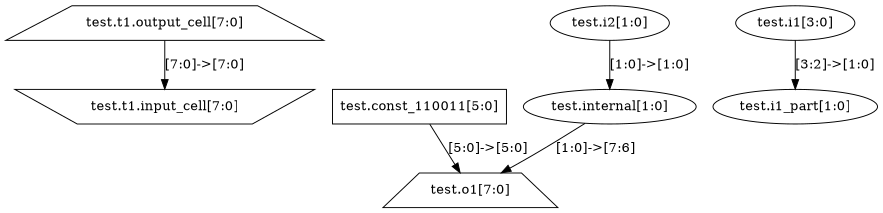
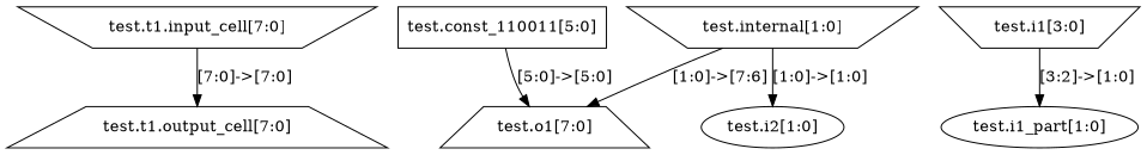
  digraph {
    node [shape=ellipse]
    n1 [label="test.t1.output_cell[7:0]" shape=trapezium]
    n2 [label="test.t1.input_cell[7:0]" shape=invtrapezium]
    n3 [label="test.o1[7:0]" shape=trapezium]
    n4 [label="test.const_110011[5:0]" shape=rectangle]
-   n5 [label="test.internal[1:0]"]
+   n5 [label="test.internal[1:0]" shape=invtrapezium]
    n6 [label="test.i1_part[1:0]"]
    n7 [label="test.i2[1:0]"]
-   n8 [label="test.i1[3:0]"]
-   n1 -> n2 [label="[7:0]->[7:0]"]
+   n8 [label="test.i1[3:0]" shape=invtrapezium]
+   n2 -> n1 [label="[7:0]->[7:0]"]
    n4 -> n3 [label="[5:0]->[5:0]"]
    n5 -> n3 [label="[1:0]->[7:6]"]
-   n7 -> n5 [label="[1:0]->[1:0]"]
+   n5 -> n7 [label="[1:0]->[1:0]"]
    n8 -> n6 [label="[3:2]->[1:0]"]
  }
